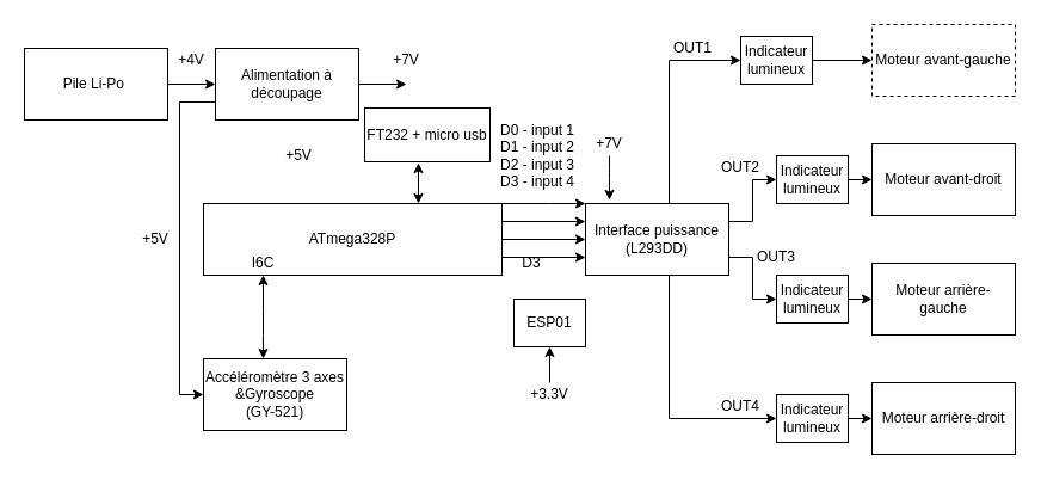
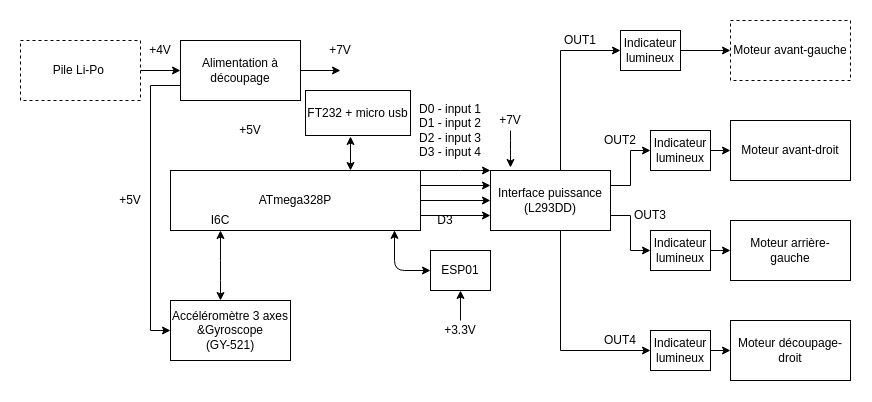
  <mxCell id="0" />
  <mxCell id="1" parent="0" />
- <mxCell id="2" value="Pile Li-Po&amp;nbsp;" style="rounded=0;whiteSpace=wrap;html=1;" parent="1" vertex="1"><mxGeometry x="20" y="40" width="120" height="60" as="geometry" /></mxCell>
+ <mxCell id="2" value="Pile Li-Po&amp;nbsp;" style="rounded=0;whiteSpace=wrap;html=1;dashed=1;" parent="1" vertex="1"><mxGeometry x="20" y="40" width="120" height="60" as="geometry" /></mxCell>
  <mxCell id="3" style="edgeStyle=orthogonalEdgeStyle;rounded=0;orthogonalLoop=1;jettySize=auto;html=1;exitX=0;exitY=0.75;exitDx=0;exitDy=0;entryX=0;entryY=0.5;entryDx=0;entryDy=0;" parent="1" source="4" target="15" edge="1"><mxGeometry relative="1" as="geometry"><mxPoint x="150" y="340" as="targetPoint" /><Array as="points"><mxPoint x="150" y="85" /><mxPoint x="150" y="330" /></Array></mxGeometry></mxCell>
  <mxCell id="4" value="Alimentation à découpage" style="rounded=0;whiteSpace=wrap;html=1;" parent="1" vertex="1"><mxGeometry x="180" y="40" width="120" height="60" as="geometry" /></mxCell>
  <mxCell id="5" value="" style="endArrow=classic;html=1;" parent="1" source="4" edge="1"><mxGeometry width="50" height="50" relative="1" as="geometry"><mxPoint x="300" y="120" as="sourcePoint" /><mxPoint x="340" y="70" as="targetPoint" /></mxGeometry></mxCell>
  <mxCell id="6" value="+7V" style="text;html=1;strokeColor=none;fillColor=none;align=center;verticalAlign=middle;whiteSpace=wrap;rounded=0;" parent="1" vertex="1"><mxGeometry x="320" y="40" width="40" height="20" as="geometry" /></mxCell>
  <mxCell id="7" value="+4V" style="text;html=1;strokeColor=none;fillColor=none;align=center;verticalAlign=middle;whiteSpace=wrap;rounded=0;" parent="1" vertex="1"><mxGeometry x="140" y="40" width="40" height="20" as="geometry" /></mxCell>
  <mxCell id="8" value="" style="endArrow=classic;html=1;entryX=0;entryY=0.5;entryDx=0;entryDy=0;" parent="1" source="2" target="4" edge="1"><mxGeometry width="50" height="50" relative="1" as="geometry"><mxPoint x="140" y="120" as="sourcePoint" /><mxPoint x="170" y="70" as="targetPoint" /></mxGeometry></mxCell>
  <mxCell id="9" style="edgeStyle=orthogonalEdgeStyle;rounded=0;orthogonalLoop=1;jettySize=auto;html=1;exitX=1;exitY=0;exitDx=0;exitDy=0;entryX=0;entryY=0;entryDx=0;entryDy=0;" parent="1" source="13" target="22" edge="1"><mxGeometry relative="1" as="geometry"><Array as="points"><mxPoint x="460" y="170" /><mxPoint x="460" y="170" /></Array></mxGeometry></mxCell>
  <mxCell id="10" style="edgeStyle=orthogonalEdgeStyle;rounded=0;orthogonalLoop=1;jettySize=auto;html=1;exitX=1;exitY=0.25;exitDx=0;exitDy=0;entryX=0;entryY=0.25;entryDx=0;entryDy=0;" parent="1" source="13" target="22" edge="1"><mxGeometry relative="1" as="geometry" /></mxCell>
  <mxCell id="11" style="edgeStyle=orthogonalEdgeStyle;rounded=0;orthogonalLoop=1;jettySize=auto;html=1;exitX=1;exitY=0.5;exitDx=0;exitDy=0;entryX=0;entryY=0.5;entryDx=0;entryDy=0;" parent="1" source="13" target="22" edge="1"><mxGeometry relative="1" as="geometry" /></mxCell>
  <mxCell id="12" style="edgeStyle=orthogonalEdgeStyle;rounded=0;orthogonalLoop=1;jettySize=auto;html=1;exitX=1;exitY=0.75;exitDx=0;exitDy=0;entryX=0;entryY=0.75;entryDx=0;entryDy=0;" parent="1" source="13" target="22" edge="1"><mxGeometry relative="1" as="geometry" /></mxCell>
  <mxCell id="13" value="ATmega328P" style="rounded=0;whiteSpace=wrap;html=1;" parent="1" vertex="1"><mxGeometry x="170" y="170" width="250" height="60" as="geometry" /></mxCell>
  <mxCell id="14" value="+5V" style="text;html=1;strokeColor=none;fillColor=none;align=center;verticalAlign=middle;whiteSpace=wrap;rounded=0;" parent="1" vertex="1"><mxGeometry x="230" y="120" width="40" height="20" as="geometry" /></mxCell>
  <mxCell id="15" value="Accéléromètre 3 axes &amp;amp;Gyroscope&lt;br&gt;(GY-521)" style="rounded=0;whiteSpace=wrap;html=1;" parent="1" vertex="1"><mxGeometry x="170" y="300" width="120" height="60" as="geometry" /></mxCell>
  <mxCell id="16" value="" style="endArrow=classic;startArrow=classic;html=1;entryX=0.2;entryY=1;entryDx=0;entryDy=0;entryPerimeter=0;" parent="1" target="13" edge="1"><mxGeometry width="50" height="50" relative="1" as="geometry"><mxPoint x="220" y="300" as="sourcePoint" /><mxPoint x="260" y="240" as="targetPoint" /><Array as="points"><mxPoint x="220" y="270" /></Array></mxGeometry></mxCell>
  <mxCell id="17" value="+5V" style="text;html=1;strokeColor=none;fillColor=none;align=center;verticalAlign=middle;whiteSpace=wrap;rounded=0;" parent="1" vertex="1"><mxGeometry x="110" y="190" width="40" height="20" as="geometry" /></mxCell>
  <mxCell id="18" style="edgeStyle=orthogonalEdgeStyle;rounded=0;orthogonalLoop=1;jettySize=auto;html=1;entryX=0;entryY=0.5;entryDx=0;entryDy=0;" parent="1" source="22" target="36" edge="1"><mxGeometry relative="1" as="geometry"><mxPoint x="580" y="50" as="targetPoint" /><Array as="points"><mxPoint x="560" y="50" /></Array></mxGeometry></mxCell>
  <mxCell id="19" style="edgeStyle=orthogonalEdgeStyle;rounded=0;orthogonalLoop=1;jettySize=auto;html=1;entryX=0;entryY=0.5;entryDx=0;entryDy=0;" parent="1" source="22" target="42" edge="1"><mxGeometry relative="1" as="geometry"><Array as="points"><mxPoint x="560" y="350" /></Array></mxGeometry></mxCell>
  <mxCell id="20" style="edgeStyle=orthogonalEdgeStyle;rounded=0;orthogonalLoop=1;jettySize=auto;html=1;exitX=1;exitY=0.75;exitDx=0;exitDy=0;entryX=0;entryY=0.5;entryDx=0;entryDy=0;" parent="1" source="22" target="40" edge="1"><mxGeometry relative="1" as="geometry" /></mxCell>
  <mxCell id="21" style="edgeStyle=orthogonalEdgeStyle;rounded=0;orthogonalLoop=1;jettySize=auto;html=1;exitX=1;exitY=0.25;exitDx=0;exitDy=0;entryX=0;entryY=0.5;entryDx=0;entryDy=0;" parent="1" source="22" target="38" edge="1"><mxGeometry relative="1" as="geometry" /></mxCell>
  <mxCell id="22" value="Interface puissance (L293DD)" style="rounded=0;whiteSpace=wrap;html=1;" parent="1" vertex="1"><mxGeometry x="490" y="170" width="120" height="60" as="geometry" /></mxCell>
  <mxCell id="23" value="Moteur avant-gauche" style="rounded=0;whiteSpace=wrap;html=1;dashed=1;" parent="1" vertex="1"><mxGeometry x="730" y="20" width="120" height="60" as="geometry" /></mxCell>
  <mxCell id="24" value="Moteur avant-droit" style="rounded=0;whiteSpace=wrap;html=1;" parent="1" vertex="1"><mxGeometry x="730" y="120" width="120" height="60" as="geometry" /></mxCell>
  <mxCell id="25" value="Moteur arrière-gauche" style="rounded=0;whiteSpace=wrap;html=1;" parent="1" vertex="1"><mxGeometry x="730" y="220" width="120" height="60" as="geometry" /></mxCell>
- <mxCell id="26" value="Moteur arrière-droit" style="rounded=0;whiteSpace=wrap;html=1;" parent="1" vertex="1"><mxGeometry x="730" y="320" width="120" height="60" as="geometry" /></mxCell>
+ <mxCell id="26" value="Moteur découpage-droit" style="rounded=0;whiteSpace=wrap;html=1;" parent="1" vertex="1"><mxGeometry x="730" y="320" width="120" height="60" as="geometry" /></mxCell>
  <mxCell id="27" value="ESP01" style="rounded=0;whiteSpace=wrap;html=1;" parent="1" vertex="1"><mxGeometry x="430" y="250" width="60" height="40" as="geometry" /></mxCell>
+ <mxCell id="28" value="" style="endArrow=classic;startArrow=classic;html=1;entryX=0.896;entryY=0.997;entryDx=0;entryDy=0;entryPerimeter=0;exitX=0;exitY=0.5;exitDx=0;exitDy=0;" parent="1" source="27" target="13" edge="1"><mxGeometry width="50" height="50" relative="1" as="geometry"><mxPoint x="370" y="290" as="sourcePoint" /><mxPoint x="420" y="240" as="targetPoint" /><Array as="points"><mxPoint x="394" y="270" /></Array></mxGeometry></mxCell>
  <mxCell id="29" value="I6C" style="text;html=1;strokeColor=none;fillColor=none;align=center;verticalAlign=middle;whiteSpace=wrap;rounded=0;" parent="1" vertex="1"><mxGeometry x="200" y="210" width="40" height="20" as="geometry" /></mxCell>
  <mxCell id="30" value="OUT1" style="text;html=1;strokeColor=none;fillColor=none;align=center;verticalAlign=middle;whiteSpace=wrap;rounded=0;" parent="1" vertex="1"><mxGeometry x="560" y="30" width="40" height="20" as="geometry" /></mxCell>
  <mxCell id="31" value="D0 - input 1&lt;br&gt;D1 - input 2&lt;br&gt;D2 - input 3&lt;br&gt;D3 - input 4" style="text;html=1;strokeColor=none;fillColor=none;align=center;verticalAlign=middle;whiteSpace=wrap;rounded=0;" parent="1" vertex="1"><mxGeometry x="410" y="120" width="80" height="20" as="geometry" /></mxCell>
  <mxCell id="32" value="D3" style="text;html=1;strokeColor=none;fillColor=none;align=center;verticalAlign=middle;whiteSpace=wrap;rounded=0;" parent="1" vertex="1"><mxGeometry x="430" y="215" width="30" height="10" as="geometry" /></mxCell>
  <mxCell id="33" value="" style="endArrow=classic;html=1;" parent="1" edge="1"><mxGeometry width="50" height="50" relative="1" as="geometry"><mxPoint x="510" y="130" as="sourcePoint" /><mxPoint x="510" y="167" as="targetPoint" /><Array as="points"><mxPoint x="510" y="150" /></Array></mxGeometry></mxCell>
  <mxCell id="34" value="+7V" style="text;html=1;strokeColor=none;fillColor=none;align=center;verticalAlign=middle;whiteSpace=wrap;rounded=0;" parent="1" vertex="1"><mxGeometry x="490" y="110" width="40" height="20" as="geometry" /></mxCell>
  <mxCell id="35" style="edgeStyle=orthogonalEdgeStyle;rounded=0;orthogonalLoop=1;jettySize=auto;html=1;exitX=1;exitY=0.5;exitDx=0;exitDy=0;entryX=0;entryY=0.5;entryDx=0;entryDy=0;" parent="1" source="36" target="23" edge="1"><mxGeometry relative="1" as="geometry" /></mxCell>
  <mxCell id="36" value="Indicateur lumineux" style="rounded=0;whiteSpace=wrap;html=1;" parent="1" vertex="1"><mxGeometry x="620" y="30" width="60" height="40" as="geometry" /></mxCell>
  <mxCell id="37" style="edgeStyle=orthogonalEdgeStyle;rounded=0;orthogonalLoop=1;jettySize=auto;html=1;exitX=1;exitY=0.5;exitDx=0;exitDy=0;entryX=0;entryY=0.5;entryDx=0;entryDy=0;" parent="1" source="38" target="24" edge="1"><mxGeometry relative="1" as="geometry" /></mxCell>
  <mxCell id="38" value="Indicateur lumineux" style="rounded=0;whiteSpace=wrap;html=1;" parent="1" vertex="1"><mxGeometry x="650" y="130" width="60" height="40" as="geometry" /></mxCell>
  <mxCell id="39" style="edgeStyle=orthogonalEdgeStyle;rounded=0;orthogonalLoop=1;jettySize=auto;html=1;exitX=1;exitY=0.5;exitDx=0;exitDy=0;entryX=0;entryY=0.5;entryDx=0;entryDy=0;" parent="1" source="40" target="25" edge="1"><mxGeometry relative="1" as="geometry" /></mxCell>
  <mxCell id="40" value="Indicateur lumineux" style="rounded=0;whiteSpace=wrap;html=1;" parent="1" vertex="1"><mxGeometry x="650" y="230" width="60" height="40" as="geometry" /></mxCell>
  <mxCell id="41" style="edgeStyle=orthogonalEdgeStyle;rounded=0;orthogonalLoop=1;jettySize=auto;html=1;exitX=1;exitY=0.5;exitDx=0;exitDy=0;entryX=0;entryY=0.5;entryDx=0;entryDy=0;" parent="1" source="42" target="26" edge="1"><mxGeometry relative="1" as="geometry" /></mxCell>
  <mxCell id="42" value="Indicateur lumineux" style="rounded=0;whiteSpace=wrap;html=1;" parent="1" vertex="1"><mxGeometry x="650" y="330" width="60" height="40" as="geometry" /></mxCell>
  <mxCell id="43" value="FT232 + micro usb" style="rounded=0;whiteSpace=wrap;html=1;" parent="1" vertex="1"><mxGeometry x="305" y="90" width="105" height="45" as="geometry" /></mxCell>
  <mxCell id="44" value="" style="endArrow=classic;startArrow=classic;html=1;" parent="1" edge="1"><mxGeometry width="50" height="50" relative="1" as="geometry"><mxPoint x="350" y="170" as="sourcePoint" /><mxPoint x="350" y="136" as="targetPoint" /></mxGeometry></mxCell>
  <mxCell id="45" value="OUT2" style="text;html=1;strokeColor=none;fillColor=none;align=center;verticalAlign=middle;whiteSpace=wrap;rounded=0;" parent="1" vertex="1"><mxGeometry x="600" y="130" width="40" height="20" as="geometry" /></mxCell>
  <mxCell id="46" value="OUT3" style="text;html=1;strokeColor=none;fillColor=none;align=center;verticalAlign=middle;whiteSpace=wrap;rounded=0;" parent="1" vertex="1"><mxGeometry x="630" y="205" width="40" height="20" as="geometry" /></mxCell>
  <mxCell id="47" value="OUT4" style="text;html=1;strokeColor=none;fillColor=none;align=center;verticalAlign=middle;whiteSpace=wrap;rounded=0;" parent="1" vertex="1"><mxGeometry x="600" y="330" width="40" height="20" as="geometry" /></mxCell>
  <mxCell id="48" value="" style="endArrow=classic;html=1;entryX=0.5;entryY=1;entryDx=0;entryDy=0;" parent="1" target="27" edge="1"><mxGeometry width="50" height="50" relative="1" as="geometry"><mxPoint x="460" y="320" as="sourcePoint" /><mxPoint x="490" y="290" as="targetPoint" /></mxGeometry></mxCell>
  <mxCell id="49" value="+3.3V" style="text;html=1;strokeColor=none;fillColor=none;align=center;verticalAlign=middle;whiteSpace=wrap;rounded=0;" parent="1" vertex="1"><mxGeometry x="440" y="320" width="40" height="20" as="geometry" /></mxCell>
